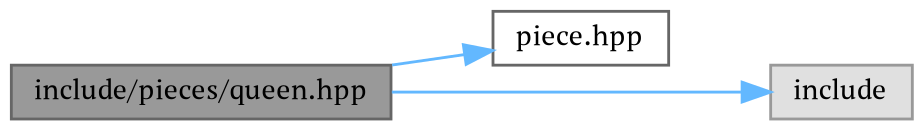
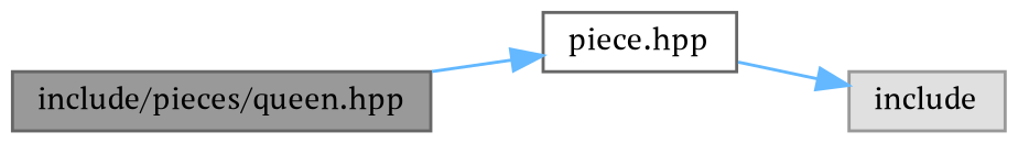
  digraph {
    fontname="PT Serif"
    rankdir=LR
    node [fontname="PT Serif" fontsize=10 shape=box style=filled]
    edge [color=steelblue1 fontname="PT Serif" fontsize=10 labelfontname=Helvetica labelfontsize=10 style=solid]
    n1 [color=gray40 fillcolor=grey60 fontcolor=black height=0.2 label="include/pieces/queen.hpp" width=0.4]
    n2 [color=grey40 fillcolor=white height=0.2 label="piece.hpp" width=0.4]
    n3 [color=grey60 fillcolor="#E0E0E0" height=0.2 label=include width=0.4]
    n1 -> n2
-   n1 -> n3
+   n2 -> n3
  }
